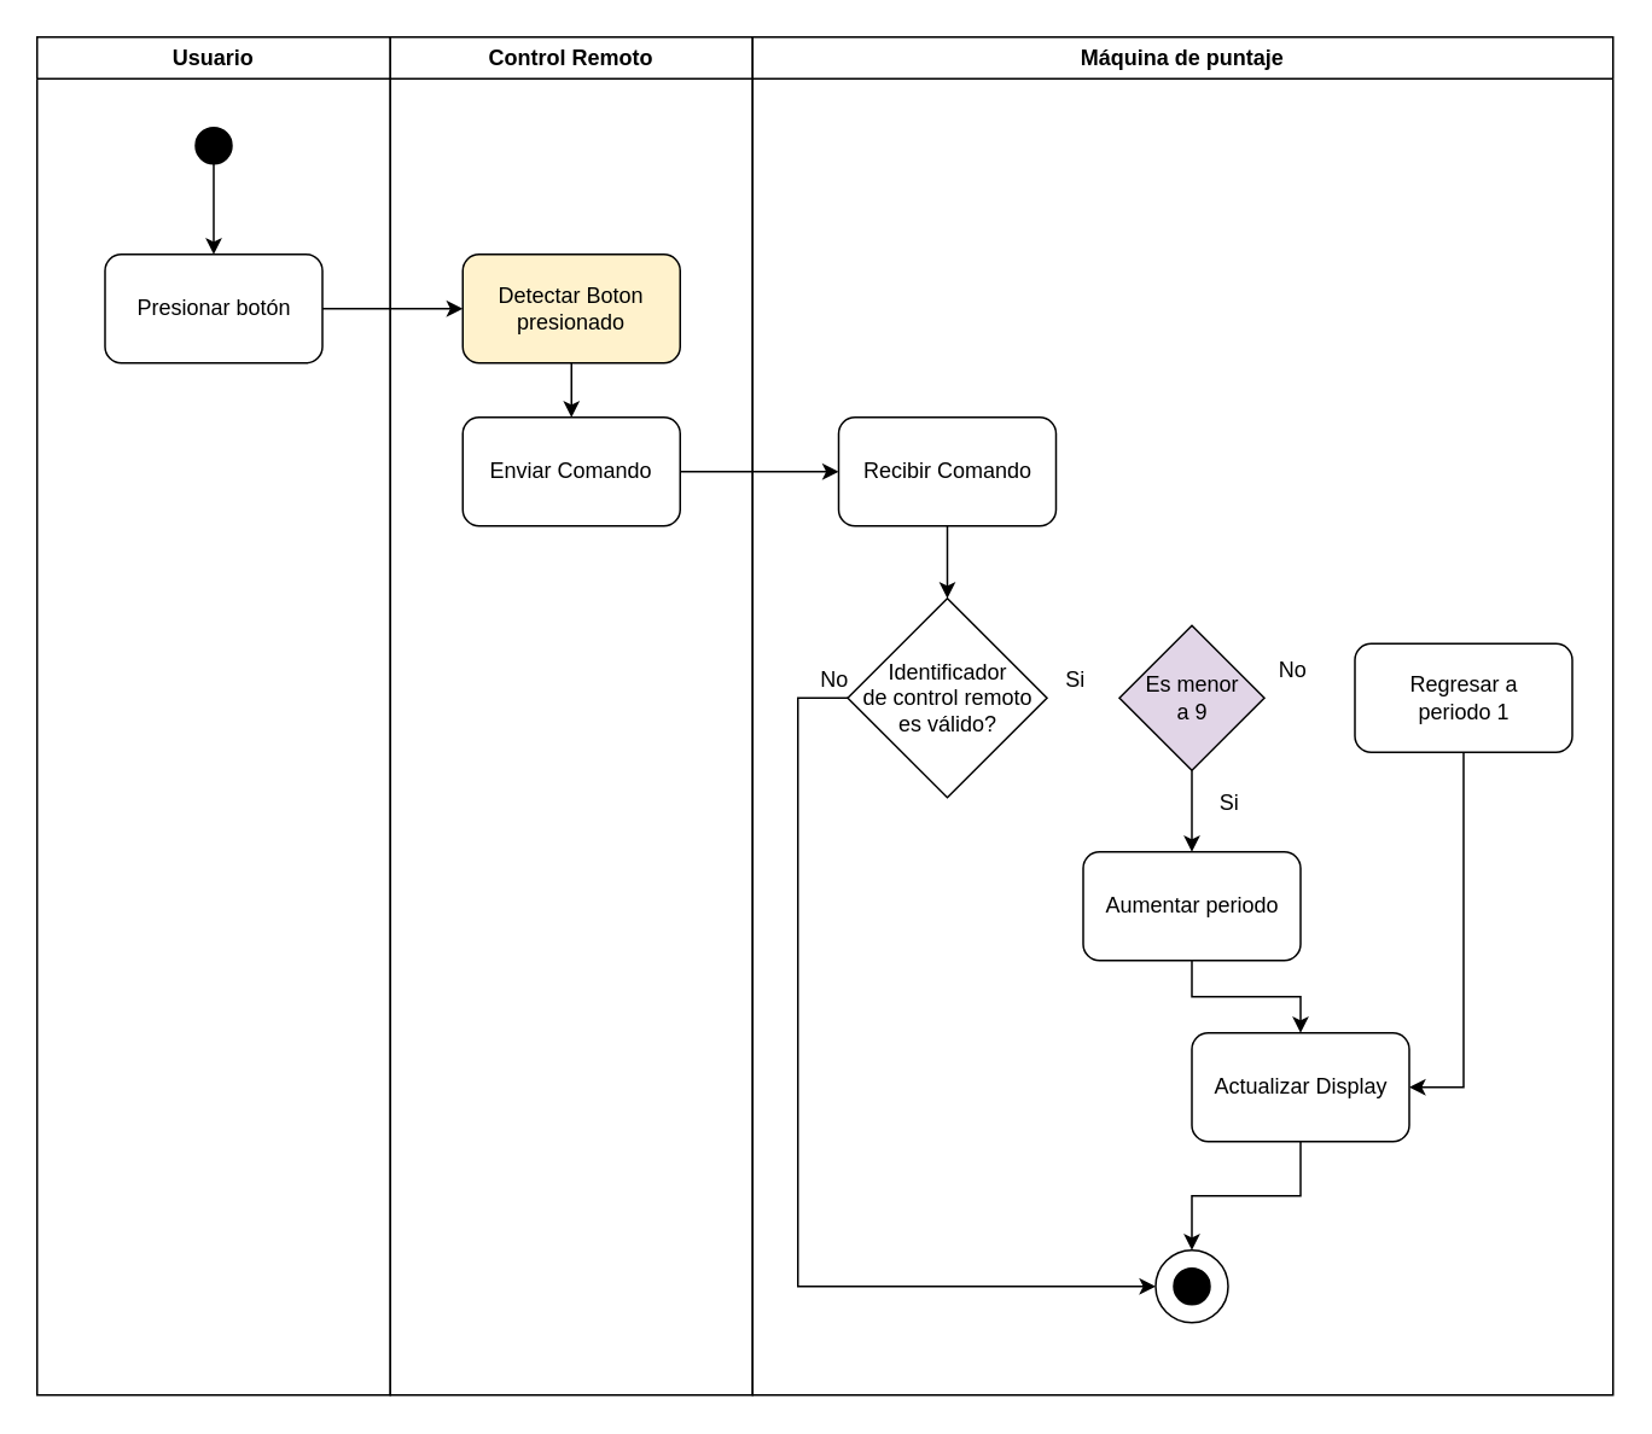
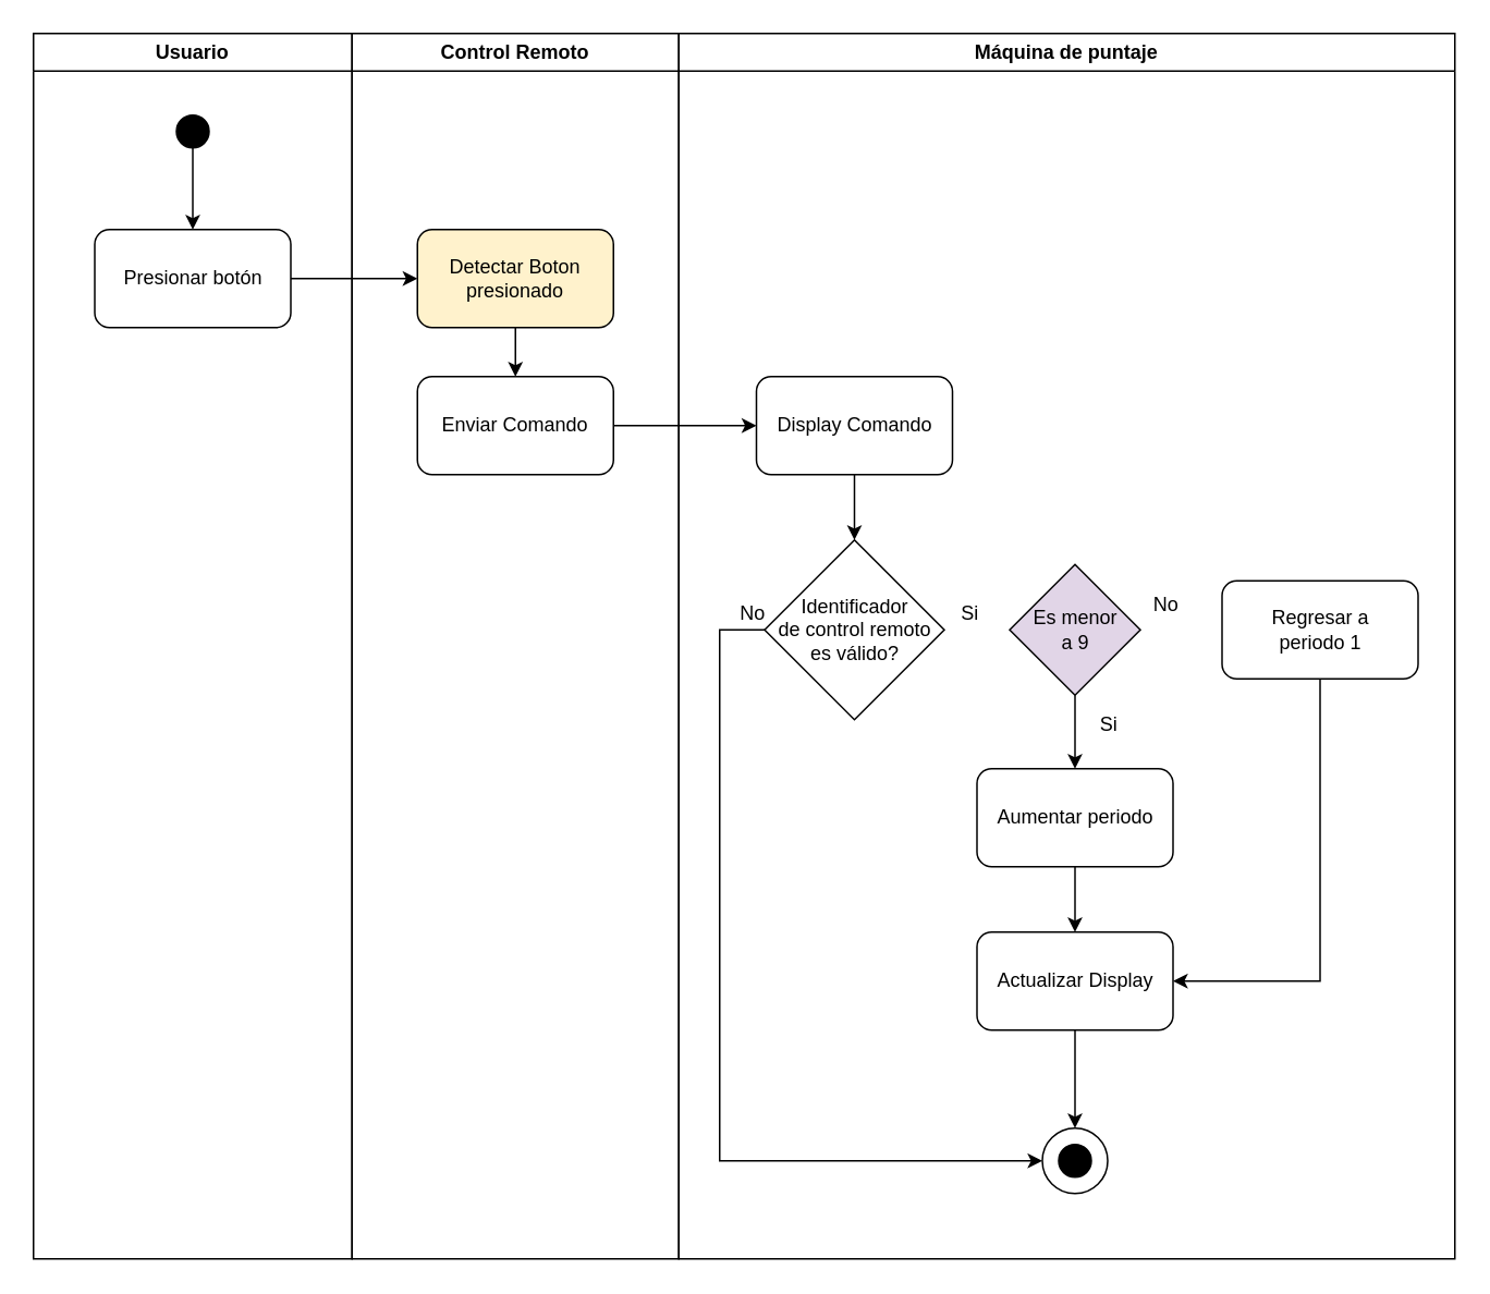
  <mxCell id="0" />
  <mxCell id="1" parent="0" />
  <mxCell id="2" value="Usuario" style="swimlane;whiteSpace=wrap;html=1;startSize=23;" parent="1" vertex="1"><mxGeometry x="20" y="20" width="195" height="750" as="geometry" /></mxCell>
  <mxCell id="3" value="" style="ellipse;whiteSpace=wrap;html=1;aspect=fixed;fillColor=#000000;" parent="2" vertex="1"><mxGeometry x="87.5" y="50" width="20" height="20" as="geometry" /></mxCell>
  <mxCell id="4" value="Presionar botón" style="rounded=1;whiteSpace=wrap;html=1;" parent="2" vertex="1"><mxGeometry x="37.5" y="120" width="120" height="60" as="geometry" /></mxCell>
  <mxCell id="5" value="" style="edgeStyle=orthogonalEdgeStyle;rounded=0;orthogonalLoop=1;jettySize=auto;html=1;" parent="2" source="3" target="4" edge="1"><mxGeometry relative="1" as="geometry" /></mxCell>
  <mxCell id="6" value="Control Remoto" style="swimlane;whiteSpace=wrap;html=1;" parent="1" vertex="1"><mxGeometry x="215" y="20" width="200" height="750" as="geometry" /></mxCell>
  <mxCell id="7" value="" style="edgeStyle=orthogonalEdgeStyle;rounded=0;orthogonalLoop=1;jettySize=auto;html=1;" parent="6" source="8" target="9" edge="1"><mxGeometry relative="1" as="geometry" /></mxCell>
  <mxCell id="8" value="Detectar Boton presionado" style="rounded=1;whiteSpace=wrap;html=1;fillColor=#fff2cc;" parent="6" vertex="1"><mxGeometry x="40" y="120" width="120" height="60" as="geometry" /></mxCell>
  <mxCell id="9" value="Enviar Comando" style="rounded=1;whiteSpace=wrap;html=1;" parent="6" vertex="1"><mxGeometry x="40" y="210" width="120" height="60" as="geometry" /></mxCell>
  <mxCell id="10" value="" style="edgeStyle=orthogonalEdgeStyle;rounded=0;orthogonalLoop=1;jettySize=auto;html=1;" parent="1" source="4" target="8" edge="1"><mxGeometry relative="1" as="geometry" /></mxCell>
  <mxCell id="11" value="Máquina de puntaje" style="swimlane;whiteSpace=wrap;html=1;" parent="1" vertex="1"><mxGeometry x="415" y="20" width="475" height="750" as="geometry" /></mxCell>
  <mxCell id="12" value="" style="edgeStyle=orthogonalEdgeStyle;rounded=0;orthogonalLoop=1;jettySize=auto;html=1;" parent="11" source="13" target="20" edge="1"><mxGeometry relative="1" as="geometry" /></mxCell>
  <mxCell id="13" value="Aumentar periodo" style="rounded=1;whiteSpace=wrap;html=1;" parent="11" vertex="1"><mxGeometry x="182.5" y="450" width="120" height="60" as="geometry" /></mxCell>
  <mxCell id="14" style="edgeStyle=orthogonalEdgeStyle;rounded=0;orthogonalLoop=1;jettySize=auto;html=1;entryX=0;entryY=0.5;entryDx=0;entryDy=0;" parent="11" source="15" target="25" edge="1"><mxGeometry relative="1" as="geometry"><Array as="points"><mxPoint x="25" y="365" /><mxPoint x="25" y="690" /></Array></mxGeometry></mxCell>
  <mxCell id="15" value="Identificador&lt;br&gt;de control remoto es válido?" style="rhombus;whiteSpace=wrap;html=1;" parent="11" vertex="1"><mxGeometry x="52.5" y="310" width="110" height="110" as="geometry" /></mxCell>
  <mxCell id="16" value="" style="edgeStyle=orthogonalEdgeStyle;rounded=0;orthogonalLoop=1;jettySize=auto;html=1;" parent="11" source="17" target="15" edge="1"><mxGeometry relative="1" as="geometry" /></mxCell>
- <mxCell id="17" value="Recibir Comando" style="rounded=1;whiteSpace=wrap;html=1;" parent="11" vertex="1"><mxGeometry x="47.5" y="210" width="120" height="60" as="geometry" /></mxCell>
+ <mxCell id="17" value="Display Comando" style="rounded=1;whiteSpace=wrap;html=1;" parent="11" vertex="1"><mxGeometry x="47.5" y="210" width="120" height="60" as="geometry" /></mxCell>
  <mxCell id="18" value="No" style="text;html=1;align=center;verticalAlign=middle;resizable=0;points=[];autosize=1;strokeColor=none;fillColor=none;" parent="11" vertex="1"><mxGeometry x="25" y="340" width="40" height="30" as="geometry" /></mxCell>
  <mxCell id="19" style="edgeStyle=orthogonalEdgeStyle;rounded=0;orthogonalLoop=1;jettySize=auto;html=1;entryX=0.5;entryY=0;entryDx=0;entryDy=0;" parent="11" source="20" target="25" edge="1"><mxGeometry relative="1" as="geometry" /></mxCell>
- <mxCell id="20" value="Actualizar Display" style="rounded=1;whiteSpace=wrap;html=1;" parent="11" vertex="1"><mxGeometry x="242.5" y="550" width="120" height="60" as="geometry" /></mxCell>
+ <mxCell id="20" value="Actualizar Display" style="rounded=1;whiteSpace=wrap;html=1;" parent="11" vertex="1"><mxGeometry x="182.5" y="550" width="120" height="60" as="geometry" /></mxCell>
  <mxCell id="21" value="" style="edgeStyle=orthogonalEdgeStyle;rounded=0;orthogonalLoop=1;jettySize=auto;html=1;" parent="11" source="22" target="13" edge="1"><mxGeometry relative="1" as="geometry" /></mxCell>
  <mxCell id="22" value="Es menor&lt;br&gt;a 9" style="rhombus;whiteSpace=wrap;html=1;fillColor=#e1d5e7;" parent="11" vertex="1"><mxGeometry x="202.5" y="325" width="80" height="80" as="geometry" /></mxCell>
  <mxCell id="23" value="Si" style="text;html=1;align=center;verticalAlign=middle;resizable=0;points=[];autosize=1;strokeColor=none;fillColor=none;" parent="11" vertex="1"><mxGeometry x="162.5" y="340" width="30" height="30" as="geometry" /></mxCell>
  <mxCell id="24" value="" style="group" parent="11" vertex="1" connectable="0"><mxGeometry x="222.5" y="670" width="40" height="40" as="geometry" /></mxCell>
  <mxCell id="25" value="" style="ellipse;whiteSpace=wrap;html=1;aspect=fixed;" parent="24" vertex="1"><mxGeometry width="40" height="40" as="geometry" /></mxCell>
  <mxCell id="26" value="" style="ellipse;whiteSpace=wrap;html=1;aspect=fixed;fillColor=#000000;" parent="24" vertex="1"><mxGeometry x="10" y="10" width="20" height="20" as="geometry" /></mxCell>
  <mxCell id="27" style="edgeStyle=orthogonalEdgeStyle;rounded=0;orthogonalLoop=1;jettySize=auto;html=1;" parent="11" source="28" target="20" edge="1"><mxGeometry relative="1" as="geometry"><Array as="points"><mxPoint x="392.5" y="580" /></Array></mxGeometry></mxCell>
  <mxCell id="28" value="Regresar a &lt;br&gt;periodo 1" style="rounded=1;whiteSpace=wrap;html=1;" parent="11" vertex="1"><mxGeometry x="332.5" y="335" width="120" height="60" as="geometry" /></mxCell>
  <mxCell id="29" value="No" style="text;html=1;align=center;verticalAlign=middle;resizable=0;points=[];autosize=1;strokeColor=none;fillColor=none;" parent="11" vertex="1"><mxGeometry x="277.5" y="335" width="40" height="30" as="geometry" /></mxCell>
  <mxCell id="30" value="" style="edgeStyle=orthogonalEdgeStyle;rounded=0;orthogonalLoop=1;jettySize=auto;html=1;" parent="1" source="9" target="17" edge="1"><mxGeometry relative="1" as="geometry" /></mxCell>
  <mxCell id="31" value="Si" style="text;html=1;align=center;verticalAlign=middle;resizable=0;points=[];autosize=1;strokeColor=none;fillColor=none;" parent="1" vertex="1"><mxGeometry x="662.5" y="428" width="30" height="30" as="geometry" /></mxCell>
